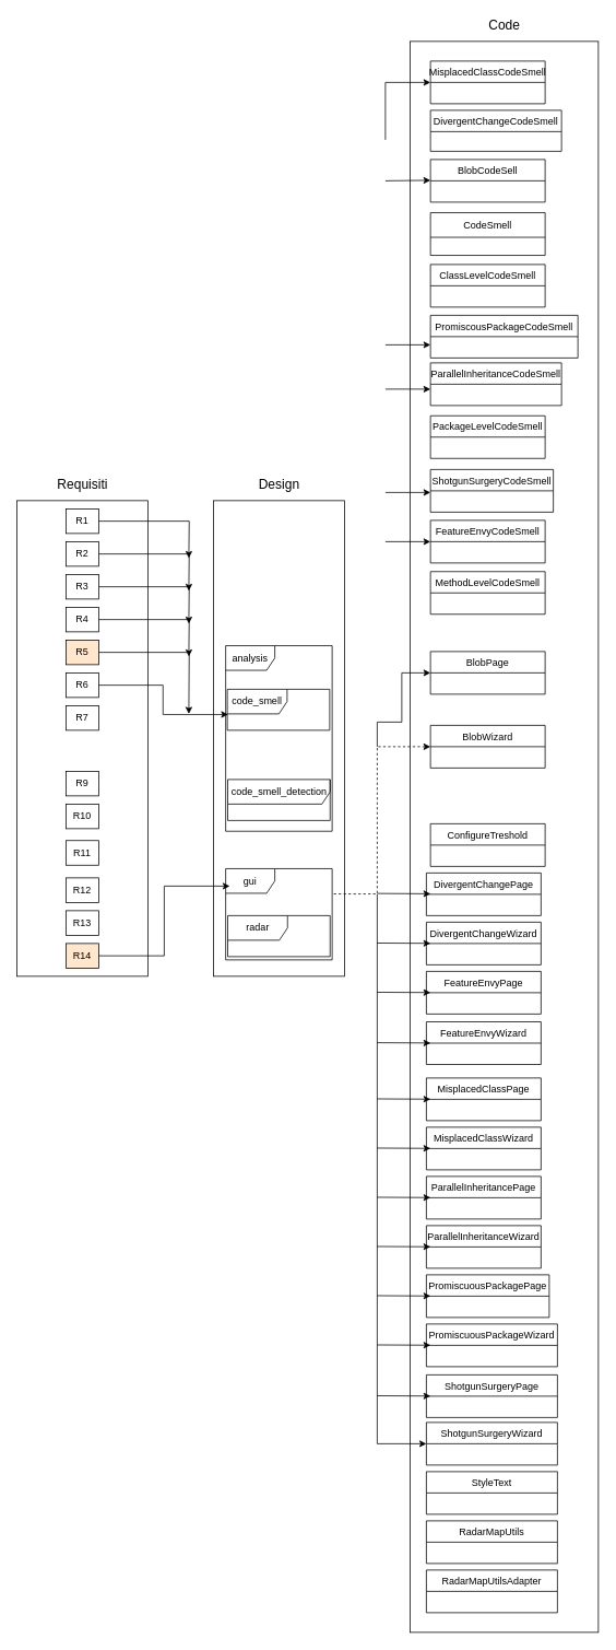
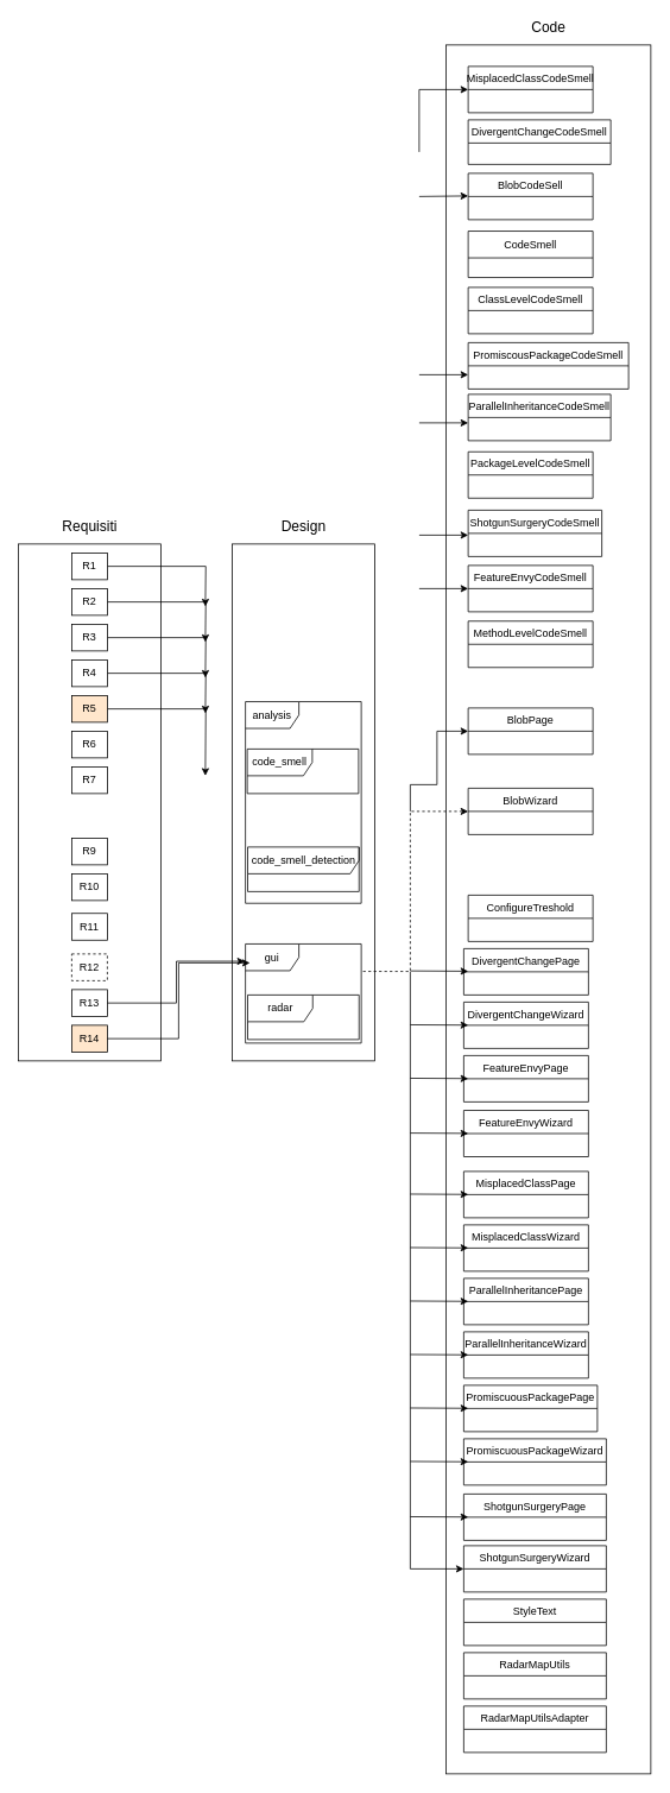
  <mxCell id="0" />
  <mxCell id="1" parent="0" />
  <mxCell id="2" value="" style="rounded=0;whiteSpace=wrap;html=1;fillColor=none;" vertex="1" parent="1"><mxGeometry x="500" y="50" width="230" height="1940" as="geometry" /></mxCell>
  <mxCell id="3" value="" style="rounded=0;whiteSpace=wrap;html=1;" vertex="1" parent="1"><mxGeometry x="20" y="610" width="160" height="580" as="geometry" /></mxCell>
  <mxCell id="4" style="edgeStyle=orthogonalEdgeStyle;rounded=0;orthogonalLoop=1;jettySize=auto;html=1;fontSize=16;" edge="1" parent="1" source="5"><mxGeometry relative="1" as="geometry"><mxPoint x="230" y="680" as="targetPoint" /></mxGeometry></mxCell>
  <mxCell id="5" value="R1" style="rounded=0;whiteSpace=wrap;html=1;" vertex="1" parent="1"><mxGeometry x="80" y="620" width="40" height="30" as="geometry" /></mxCell>
  <mxCell id="6" style="edgeStyle=orthogonalEdgeStyle;rounded=0;orthogonalLoop=1;jettySize=auto;html=1;fontSize=16;" edge="1" parent="1" source="7"><mxGeometry relative="1" as="geometry"><mxPoint x="230" y="720" as="targetPoint" /></mxGeometry></mxCell>
  <mxCell id="7" value="R2" style="rounded=0;whiteSpace=wrap;html=1;" vertex="1" parent="1"><mxGeometry x="80" y="660" width="40" height="30" as="geometry" /></mxCell>
  <mxCell id="8" style="edgeStyle=orthogonalEdgeStyle;rounded=0;orthogonalLoop=1;jettySize=auto;html=1;fontSize=16;" edge="1" parent="1" source="9"><mxGeometry relative="1" as="geometry"><mxPoint x="230" y="760" as="targetPoint" /></mxGeometry></mxCell>
  <mxCell id="9" value="R3" style="rounded=0;whiteSpace=wrap;html=1;" vertex="1" parent="1"><mxGeometry x="80" y="700" width="40" height="30" as="geometry" /></mxCell>
  <mxCell id="10" style="edgeStyle=orthogonalEdgeStyle;rounded=0;orthogonalLoop=1;jettySize=auto;html=1;fontSize=16;" edge="1" parent="1" source="11"><mxGeometry relative="1" as="geometry"><mxPoint x="230" y="800" as="targetPoint" /></mxGeometry></mxCell>
  <mxCell id="11" value="R4" style="rounded=0;whiteSpace=wrap;html=1;" vertex="1" parent="1"><mxGeometry x="80" y="740" width="40" height="30" as="geometry" /></mxCell>
  <mxCell id="12" style="edgeStyle=orthogonalEdgeStyle;rounded=0;orthogonalLoop=1;jettySize=auto;html=1;fontSize=16;" edge="1" parent="1" source="13"><mxGeometry relative="1" as="geometry"><mxPoint x="230" y="870" as="targetPoint" /></mxGeometry></mxCell>
  <mxCell id="13" value="R5" style="rounded=0;whiteSpace=wrap;html=1;fillColor=#ffe6cc;" vertex="1" parent="1"><mxGeometry x="80" y="780" width="40" height="30" as="geometry" /></mxCell>
  <mxCell id="14" value="R6" style="rounded=0;whiteSpace=wrap;html=1;" vertex="1" parent="1"><mxGeometry x="80" y="820" width="40" height="30" as="geometry" /></mxCell>
  <mxCell id="15" value="R7" style="rounded=0;whiteSpace=wrap;html=1;" vertex="1" parent="1"><mxGeometry x="80" y="860" width="40" height="30" as="geometry" /></mxCell>
  <mxCell id="16" value="R9" style="rounded=0;whiteSpace=wrap;html=1;" vertex="1" parent="1"><mxGeometry x="80" y="940" width="40" height="30" as="geometry" /></mxCell>
  <mxCell id="17" value="R10" style="rounded=0;whiteSpace=wrap;html=1;" vertex="1" parent="1"><mxGeometry x="80" y="980" width="40" height="30" as="geometry" /></mxCell>
  <mxCell id="18" value="R11" style="rounded=0;whiteSpace=wrap;html=1;" vertex="1" parent="1"><mxGeometry x="80" y="1024.5" width="40" height="30" as="geometry" /></mxCell>
- <mxCell id="19" value="R12" style="rounded=0;whiteSpace=wrap;html=1;" vertex="1" parent="1"><mxGeometry x="80" y="1070" width="40" height="30" as="geometry" /></mxCell>
+ <mxCell id="19" value="R12" style="rounded=0;whiteSpace=wrap;html=1;dashed=1;" vertex="1" parent="1"><mxGeometry x="80" y="1070" width="40" height="30" as="geometry" /></mxCell>
  <mxCell id="20" value="R13" style="rounded=0;whiteSpace=wrap;html=1;" vertex="1" parent="1"><mxGeometry x="80" y="1110" width="40" height="30" as="geometry" /></mxCell>
  <mxCell id="21" value="R14" style="rounded=0;whiteSpace=wrap;html=1;fillColor=#ffe6cc;" vertex="1" parent="1"><mxGeometry x="80" y="1150" width="40" height="30" as="geometry" /></mxCell>
  <mxCell id="22" value="" style="rounded=0;whiteSpace=wrap;html=1;" vertex="1" parent="1"><mxGeometry x="260" y="610" width="160" height="580" as="geometry" /></mxCell>
  <mxCell id="23" value="analysis" style="shape=umlFrame;whiteSpace=wrap;html=1;" vertex="1" parent="1"><mxGeometry x="275" y="786.88" width="130" height="226.25" as="geometry" /></mxCell>
  <mxCell id="24" value="code_smell_detection" style="shape=umlFrame;whiteSpace=wrap;html=1;width=125;height=30;" vertex="1" parent="1"><mxGeometry x="277.5" y="950" width="125" height="50" as="geometry" /></mxCell>
  <mxCell id="25" value="code_smell" style="shape=umlFrame;whiteSpace=wrap;html=1;width=73;height=30;" vertex="1" parent="1"><mxGeometry x="277" y="840" width="125" height="50" as="geometry" /></mxCell>
  <mxCell id="26" style="edgeStyle=orthogonalEdgeStyle;rounded=0;orthogonalLoop=1;jettySize=auto;html=1;entryX=0;entryY=0.5;entryDx=0;entryDy=0;fontSize=16;exitX=1.015;exitY=0.277;exitDx=0;exitDy=0;exitPerimeter=0;dashed=1;" edge="1" parent="1" source="27" target="40"><mxGeometry relative="1" as="geometry"><Array as="points"><mxPoint x="460" y="1090" /><mxPoint x="460" y="910" /></Array></mxGeometry></mxCell>
  <mxCell id="27" value="gui" style="shape=umlFrame;whiteSpace=wrap;html=1;" vertex="1" parent="1"><mxGeometry x="275" y="1058.75" width="130" height="111.25" as="geometry" /></mxCell>
  <mxCell id="28" value="ClassLevelCodeSmell" style="swimlane;fontStyle=0;childLayout=stackLayout;horizontal=1;startSize=26;fillColor=none;horizontalStack=0;resizeParent=1;resizeParentMax=0;resizeLast=0;collapsible=1;marginBottom=0;" vertex="1" parent="1"><mxGeometry x="525" y="322" width="140" height="52" as="geometry" /></mxCell>
  <mxCell id="29" value="BlobCodeSell" style="swimlane;fontStyle=0;childLayout=stackLayout;horizontal=1;startSize=26;fillColor=none;horizontalStack=0;resizeParent=1;resizeParentMax=0;resizeLast=0;collapsible=1;marginBottom=0;" vertex="1" parent="1"><mxGeometry x="525" y="194" width="140" height="52" as="geometry" /></mxCell>
  <mxCell id="30" value="CodeSmell" style="swimlane;fontStyle=0;childLayout=stackLayout;horizontal=1;startSize=30;fillColor=none;horizontalStack=0;resizeParent=1;resizeParentMax=0;resizeLast=0;collapsible=1;marginBottom=0;" vertex="1" parent="1"><mxGeometry x="525" y="258.88" width="140" height="52" as="geometry" /></mxCell>
  <mxCell id="31" value="DivergentChangeCodeSmell" style="swimlane;fontStyle=0;childLayout=stackLayout;horizontal=1;startSize=26;fillColor=none;horizontalStack=0;resizeParent=1;resizeParentMax=0;resizeLast=0;collapsible=1;marginBottom=0;" vertex="1" parent="1"><mxGeometry x="525" y="134" width="160" height="50" as="geometry" /></mxCell>
  <mxCell id="32" value="FeatureEnvyCodeSmell" style="swimlane;fontStyle=0;childLayout=stackLayout;horizontal=1;startSize=26;fillColor=none;horizontalStack=0;resizeParent=1;resizeParentMax=0;resizeLast=0;collapsible=1;marginBottom=0;" vertex="1" parent="1"><mxGeometry x="525" y="634" width="140" height="52" as="geometry" /></mxCell>
  <mxCell id="33" value="MethodLevelCodeSmell" style="swimlane;fontStyle=0;childLayout=stackLayout;horizontal=1;startSize=26;fillColor=none;horizontalStack=0;resizeParent=1;resizeParentMax=0;resizeLast=0;collapsible=1;marginBottom=0;" vertex="1" parent="1"><mxGeometry x="525" y="696.5" width="140" height="52" as="geometry" /></mxCell>
  <mxCell id="34" value="MisplacedClassCodeSmell" style="swimlane;fontStyle=0;childLayout=stackLayout;horizontal=1;startSize=26;fillColor=none;horizontalStack=0;resizeParent=1;resizeParentMax=0;resizeLast=0;collapsible=1;marginBottom=0;" vertex="1" parent="1"><mxGeometry x="525" y="74" width="140" height="52" as="geometry" /></mxCell>
  <mxCell id="35" value="PackageLevelCodeSmell" style="swimlane;fontStyle=0;childLayout=stackLayout;horizontal=1;startSize=26;fillColor=none;horizontalStack=0;resizeParent=1;resizeParentMax=0;resizeLast=0;collapsible=1;marginBottom=0;" vertex="1" parent="1"><mxGeometry x="525" y="506.5" width="140" height="52" as="geometry" /></mxCell>
  <mxCell id="36" value="ParallelInheritanceCodeSmell" style="swimlane;fontStyle=0;childLayout=stackLayout;horizontal=1;startSize=26;fillColor=none;horizontalStack=0;resizeParent=1;resizeParentMax=0;resizeLast=0;collapsible=1;marginBottom=0;" vertex="1" parent="1"><mxGeometry x="525" y="442" width="160" height="52" as="geometry" /></mxCell>
  <mxCell id="37" value="PromiscousPackageCodeSmell" style="swimlane;fontStyle=0;childLayout=stackLayout;horizontal=1;startSize=26;fillColor=none;horizontalStack=0;resizeParent=1;resizeParentMax=0;resizeLast=0;collapsible=1;marginBottom=0;" vertex="1" parent="1"><mxGeometry x="525" y="384" width="180" height="52" as="geometry" /></mxCell>
  <mxCell id="38" value="ShotgunSurgeryCodeSmell" style="swimlane;fontStyle=0;childLayout=stackLayout;horizontal=1;startSize=26;fillColor=none;horizontalStack=0;resizeParent=1;resizeParentMax=0;resizeLast=0;collapsible=1;marginBottom=0;" vertex="1" parent="1"><mxGeometry x="525" y="572" width="150" height="52" as="geometry" /></mxCell>
  <mxCell id="39" value="BlobPage" style="swimlane;fontStyle=0;childLayout=stackLayout;horizontal=1;startSize=26;fillColor=none;horizontalStack=0;resizeParent=1;resizeParentMax=0;resizeLast=0;collapsible=1;marginBottom=0;" vertex="1" parent="1"><mxGeometry x="525" y="794" width="140" height="52" as="geometry" /></mxCell>
  <mxCell id="40" value="BlobWizard" style="swimlane;fontStyle=0;childLayout=stackLayout;horizontal=1;startSize=26;fillColor=none;horizontalStack=0;resizeParent=1;resizeParentMax=0;resizeLast=0;collapsible=1;marginBottom=0;" vertex="1" parent="1"><mxGeometry x="525" y="884" width="140" height="52" as="geometry" /></mxCell>
  <mxCell id="41" value="ConfigureTreshold" style="swimlane;fontStyle=0;childLayout=stackLayout;horizontal=1;startSize=26;fillColor=none;horizontalStack=0;resizeParent=1;resizeParentMax=0;resizeLast=0;collapsible=1;marginBottom=0;" vertex="1" parent="1"><mxGeometry x="525" y="1004" width="140" height="52" as="geometry" /></mxCell>
  <mxCell id="42" value="DivergentChangePage" style="swimlane;fontStyle=0;childLayout=stackLayout;horizontal=1;startSize=26;fillColor=none;horizontalStack=0;resizeParent=1;resizeParentMax=0;resizeLast=0;collapsible=1;marginBottom=0;" vertex="1" parent="1"><mxGeometry x="520" y="1064" width="140" height="52" as="geometry" /></mxCell>
  <mxCell id="43" value="" style="endArrow=classic;html=1;rounded=0;fontSize=16;" edge="1" parent="42"><mxGeometry width="50" height="50" relative="1" as="geometry"><mxPoint x="-60" y="25" as="sourcePoint" /><mxPoint x="5" y="25.38" as="targetPoint" /></mxGeometry></mxCell>
  <mxCell id="44" value="DivergentChangeWizard" style="swimlane;fontStyle=0;childLayout=stackLayout;horizontal=1;startSize=26;fillColor=none;horizontalStack=0;resizeParent=1;resizeParentMax=0;resizeLast=0;collapsible=1;marginBottom=0;" vertex="1" parent="1"><mxGeometry x="520" y="1124" width="140" height="52" as="geometry" /></mxCell>
  <mxCell id="45" value="FeatureEnvyPage" style="swimlane;fontStyle=0;childLayout=stackLayout;horizontal=1;startSize=26;fillColor=none;horizontalStack=0;resizeParent=1;resizeParentMax=0;resizeLast=0;collapsible=1;marginBottom=0;" vertex="1" parent="1"><mxGeometry x="520" y="1184" width="140" height="52" as="geometry" /></mxCell>
  <mxCell id="46" value="FeatureEnvyWizard" style="swimlane;fontStyle=0;childLayout=stackLayout;horizontal=1;startSize=26;fillColor=none;horizontalStack=0;resizeParent=1;resizeParentMax=0;resizeLast=0;collapsible=1;marginBottom=0;" vertex="1" parent="1"><mxGeometry x="520" y="1245.5" width="140" height="52" as="geometry" /></mxCell>
  <mxCell id="47" value="MisplacedClassPage" style="swimlane;fontStyle=0;childLayout=stackLayout;horizontal=1;startSize=26;fillColor=none;horizontalStack=0;resizeParent=1;resizeParentMax=0;resizeLast=0;collapsible=1;marginBottom=0;" vertex="1" parent="1"><mxGeometry x="520" y="1314" width="140" height="52" as="geometry" /></mxCell>
  <mxCell id="48" value="MisplacedClassWizard" style="swimlane;fontStyle=0;childLayout=stackLayout;horizontal=1;startSize=26;fillColor=none;horizontalStack=0;resizeParent=1;resizeParentMax=0;resizeLast=0;collapsible=1;marginBottom=0;" vertex="1" parent="1"><mxGeometry x="520" y="1374" width="140" height="52" as="geometry" /></mxCell>
  <mxCell id="49" value="ParallelInheritancePage" style="swimlane;fontStyle=0;childLayout=stackLayout;horizontal=1;startSize=26;fillColor=none;horizontalStack=0;resizeParent=1;resizeParentMax=0;resizeLast=0;collapsible=1;marginBottom=0;" vertex="1" parent="1"><mxGeometry x="520" y="1434" width="140" height="52" as="geometry" /></mxCell>
  <mxCell id="50" value="ParallelInheritanceWizard" style="swimlane;fontStyle=0;childLayout=stackLayout;horizontal=1;startSize=26;fillColor=none;horizontalStack=0;resizeParent=1;resizeParentMax=0;resizeLast=0;collapsible=1;marginBottom=0;" vertex="1" parent="1"><mxGeometry x="520" y="1494" width="140" height="52" as="geometry" /></mxCell>
  <mxCell id="51" value="PromiscuousPackagePage" style="swimlane;fontStyle=0;childLayout=stackLayout;horizontal=1;startSize=26;fillColor=none;horizontalStack=0;resizeParent=1;resizeParentMax=0;resizeLast=0;collapsible=1;marginBottom=0;" vertex="1" parent="1"><mxGeometry x="520" y="1554" width="150" height="52" as="geometry" /></mxCell>
  <mxCell id="52" value="PromiscuousPackageWizard" style="swimlane;fontStyle=0;childLayout=stackLayout;horizontal=1;startSize=26;fillColor=none;horizontalStack=0;resizeParent=1;resizeParentMax=0;resizeLast=0;collapsible=1;marginBottom=0;" vertex="1" parent="1"><mxGeometry x="520" y="1614" width="160" height="52" as="geometry" /></mxCell>
  <mxCell id="53" value="ShotgunSurgeryPage" style="swimlane;fontStyle=0;childLayout=stackLayout;horizontal=1;startSize=26;fillColor=none;horizontalStack=0;resizeParent=1;resizeParentMax=0;resizeLast=0;collapsible=1;marginBottom=0;" vertex="1" parent="1"><mxGeometry x="520" y="1676" width="160" height="52" as="geometry" /></mxCell>
  <mxCell id="54" value="ShotgunSurgeryWizard" style="swimlane;fontStyle=0;childLayout=stackLayout;horizontal=1;startSize=26;fillColor=none;horizontalStack=0;resizeParent=1;resizeParentMax=0;resizeLast=0;collapsible=1;marginBottom=0;" vertex="1" parent="1"><mxGeometry x="520" y="1734" width="160" height="52" as="geometry" /></mxCell>
  <mxCell id="55" value="StyleText" style="swimlane;fontStyle=0;childLayout=stackLayout;horizontal=1;startSize=26;fillColor=none;horizontalStack=0;resizeParent=1;resizeParentMax=0;resizeLast=0;collapsible=1;marginBottom=0;" vertex="1" parent="1"><mxGeometry x="520" y="1794" width="160" height="52" as="geometry" /></mxCell>
  <mxCell id="56" value="RadarMapUtils" style="swimlane;fontStyle=0;childLayout=stackLayout;horizontal=1;startSize=26;fillColor=none;horizontalStack=0;resizeParent=1;resizeParentMax=0;resizeLast=0;collapsible=1;marginBottom=0;" vertex="1" parent="1"><mxGeometry x="520" y="1854" width="160" height="52" as="geometry" /></mxCell>
  <mxCell id="57" value="RadarMapUtilsAdapter" style="swimlane;fontStyle=0;childLayout=stackLayout;horizontal=1;startSize=26;fillColor=none;horizontalStack=0;resizeParent=1;resizeParentMax=0;resizeLast=0;collapsible=1;marginBottom=0;" vertex="1" parent="1"><mxGeometry x="520" y="1914" width="160" height="52" as="geometry" /></mxCell>
  <mxCell id="58" value="&lt;font style=&quot;font-size: 16px;&quot;&gt;Requisiti&lt;/font&gt;" style="text;html=1;align=center;verticalAlign=middle;resizable=0;points=[];autosize=1;strokeColor=none;fillColor=none;" vertex="1" parent="1"><mxGeometry x="60" y="580" width="80" height="20" as="geometry" /></mxCell>
  <mxCell id="59" value="&lt;font style=&quot;font-size: 16px;&quot;&gt;Design&lt;/font&gt;" style="text;html=1;align=center;verticalAlign=middle;resizable=0;points=[];autosize=1;strokeColor=none;fillColor=none;" vertex="1" parent="1"><mxGeometry x="305" y="580" width="70" height="20" as="geometry" /></mxCell>
  <mxCell id="60" value="&lt;font style=&quot;font-size: 16px;&quot;&gt;Code&lt;/font&gt;" style="text;html=1;align=center;verticalAlign=middle;resizable=0;points=[];autosize=1;strokeColor=none;fillColor=none;" vertex="1" parent="1"><mxGeometry x="590" y="20" width="50" height="20" as="geometry" /></mxCell>
- <mxCell id="61" style="edgeStyle=orthogonalEdgeStyle;rounded=0;orthogonalLoop=1;jettySize=auto;html=1;entryX=0.008;entryY=0.615;entryDx=0;entryDy=0;entryPerimeter=0;fontSize=16;" edge="1" parent="1" source="14" target="25"><mxGeometry relative="1" as="geometry" /></mxCell>
  <mxCell id="62" value="radar" style="shape=umlFrame;whiteSpace=wrap;html=1;width=73;height=30;" vertex="1" parent="1"><mxGeometry x="277.5" y="1116" width="125" height="50" as="geometry" /></mxCell>
  <mxCell id="63" style="edgeStyle=orthogonalEdgeStyle;rounded=0;orthogonalLoop=1;jettySize=auto;html=1;fontSize=16;" edge="1" parent="1" source="21"><mxGeometry relative="1" as="geometry"><mxPoint x="280" y="1080" as="targetPoint" /><Array as="points"><mxPoint x="200" y="1165" /><mxPoint x="200" y="1080" /></Array></mxGeometry></mxCell>
+ <mxCell id="64" style="edgeStyle=orthogonalEdgeStyle;rounded=0;orthogonalLoop=1;jettySize=auto;html=1;entryX=-0.006;entryY=0.175;entryDx=0;entryDy=0;entryPerimeter=0;fontSize=16;" edge="1" parent="1" source="20" target="27"><mxGeometry relative="1" as="geometry" /></mxCell>
  <mxCell id="65" value="" style="endArrow=classic;html=1;rounded=0;fontSize=16;" edge="1" parent="1"><mxGeometry width="50" height="50" relative="1" as="geometry"><mxPoint x="470" y="220" as="sourcePoint" /><mxPoint x="525" y="219.38" as="targetPoint" /></mxGeometry></mxCell>
  <mxCell id="66" value="" style="endArrow=classic;html=1;rounded=0;fontSize=16;" edge="1" parent="1"><mxGeometry width="50" height="50" relative="1" as="geometry"><mxPoint x="470" y="420" as="sourcePoint" /><mxPoint x="525" y="420" as="targetPoint" /></mxGeometry></mxCell>
  <mxCell id="67" value="" style="endArrow=classic;html=1;rounded=0;fontSize=16;" edge="1" parent="1"><mxGeometry width="50" height="50" relative="1" as="geometry"><mxPoint x="470" y="474" as="sourcePoint" /><mxPoint x="525" y="474" as="targetPoint" /></mxGeometry></mxCell>
  <mxCell id="68" value="" style="endArrow=classic;html=1;rounded=0;fontSize=16;" edge="1" parent="1"><mxGeometry width="50" height="50" relative="1" as="geometry"><mxPoint x="470" y="600" as="sourcePoint" /><mxPoint x="525" y="600" as="targetPoint" /></mxGeometry></mxCell>
  <mxCell id="69" value="" style="endArrow=classic;html=1;rounded=0;fontSize=16;" edge="1" parent="1"><mxGeometry width="50" height="50" relative="1" as="geometry"><mxPoint x="470" y="660" as="sourcePoint" /><mxPoint x="525" y="660" as="targetPoint" /></mxGeometry></mxCell>
  <mxCell id="70" value="" style="endArrow=classic;html=1;rounded=0;fontSize=16;" edge="1" parent="1"><mxGeometry width="50" height="50" relative="1" as="geometry"><mxPoint x="470" y="170" as="sourcePoint" /><mxPoint x="525" y="100" as="targetPoint" /><Array as="points"><mxPoint x="470" y="100" /></Array></mxGeometry></mxCell>
  <mxCell id="71" value="" style="endArrow=classic;html=1;rounded=0;fontSize=16;entryX=0;entryY=0.5;entryDx=0;entryDy=0;" edge="1" parent="1" target="54"><mxGeometry width="50" height="50" relative="1" as="geometry"><mxPoint x="460" y="1090" as="sourcePoint" /><mxPoint x="460" y="1780" as="targetPoint" /><Array as="points"><mxPoint x="460" y="1760" /></Array></mxGeometry></mxCell>
  <mxCell id="72" value="" style="endArrow=classic;html=1;rounded=0;fontSize=16;" edge="1" parent="1"><mxGeometry width="50" height="50" relative="1" as="geometry"><mxPoint x="460" y="1209.47" as="sourcePoint" /><mxPoint x="525" y="1209.85" as="targetPoint" /></mxGeometry></mxCell>
  <mxCell id="73" value="" style="endArrow=classic;html=1;rounded=0;fontSize=16;" edge="1" parent="1"><mxGeometry width="50" height="50" relative="1" as="geometry"><mxPoint x="460" y="1149.47" as="sourcePoint" /><mxPoint x="525" y="1149.85" as="targetPoint" /></mxGeometry></mxCell>
  <mxCell id="74" value="" style="endArrow=classic;html=1;rounded=0;fontSize=16;" edge="1" parent="1"><mxGeometry width="50" height="50" relative="1" as="geometry"><mxPoint x="460" y="1270.97" as="sourcePoint" /><mxPoint x="525" y="1271.35" as="targetPoint" /></mxGeometry></mxCell>
  <mxCell id="75" value="" style="endArrow=classic;html=1;rounded=0;fontSize=16;" edge="1" parent="1"><mxGeometry width="50" height="50" relative="1" as="geometry"><mxPoint x="460" y="1339.47" as="sourcePoint" /><mxPoint x="525" y="1339.85" as="targetPoint" /></mxGeometry></mxCell>
  <mxCell id="76" value="" style="endArrow=classic;html=1;rounded=0;fontSize=16;" edge="1" parent="1"><mxGeometry width="50" height="50" relative="1" as="geometry"><mxPoint x="460" y="1399.47" as="sourcePoint" /><mxPoint x="525" y="1399.85" as="targetPoint" /></mxGeometry></mxCell>
  <mxCell id="77" value="" style="endArrow=classic;html=1;rounded=0;fontSize=16;" edge="1" parent="1"><mxGeometry width="50" height="50" relative="1" as="geometry"><mxPoint x="460" y="1459.47" as="sourcePoint" /><mxPoint x="525" y="1459.85" as="targetPoint" /></mxGeometry></mxCell>
  <mxCell id="78" value="" style="endArrow=classic;html=1;rounded=0;fontSize=16;" edge="1" parent="1"><mxGeometry width="50" height="50" relative="1" as="geometry"><mxPoint x="460" y="1519.47" as="sourcePoint" /><mxPoint x="525" y="1519.85" as="targetPoint" /></mxGeometry></mxCell>
  <mxCell id="79" value="" style="endArrow=classic;html=1;rounded=0;fontSize=16;" edge="1" parent="1"><mxGeometry width="50" height="50" relative="1" as="geometry"><mxPoint x="460" y="1579.47" as="sourcePoint" /><mxPoint x="525" y="1579.85" as="targetPoint" /></mxGeometry></mxCell>
  <mxCell id="80" value="" style="endArrow=classic;html=1;rounded=0;fontSize=16;" edge="1" parent="1"><mxGeometry width="50" height="50" relative="1" as="geometry"><mxPoint x="460" y="1639.47" as="sourcePoint" /><mxPoint x="525" y="1639.85" as="targetPoint" /></mxGeometry></mxCell>
  <mxCell id="81" value="" style="endArrow=classic;html=1;rounded=0;fontSize=16;" edge="1" parent="1"><mxGeometry width="50" height="50" relative="1" as="geometry"><mxPoint x="460" y="1701.47" as="sourcePoint" /><mxPoint x="525" y="1701.85" as="targetPoint" /></mxGeometry></mxCell>
  <mxCell id="82" value="" style="endArrow=classic;html=1;rounded=0;fontSize=16;entryX=0;entryY=0.5;entryDx=0;entryDy=0;" edge="1" parent="1" target="39"><mxGeometry width="50" height="50" relative="1" as="geometry"><mxPoint x="460" y="910" as="sourcePoint" /><mxPoint x="535" y="979" as="targetPoint" /><Array as="points"><mxPoint x="460" y="880" /><mxPoint x="490" y="880" /><mxPoint x="490" y="820" /></Array></mxGeometry></mxCell>
